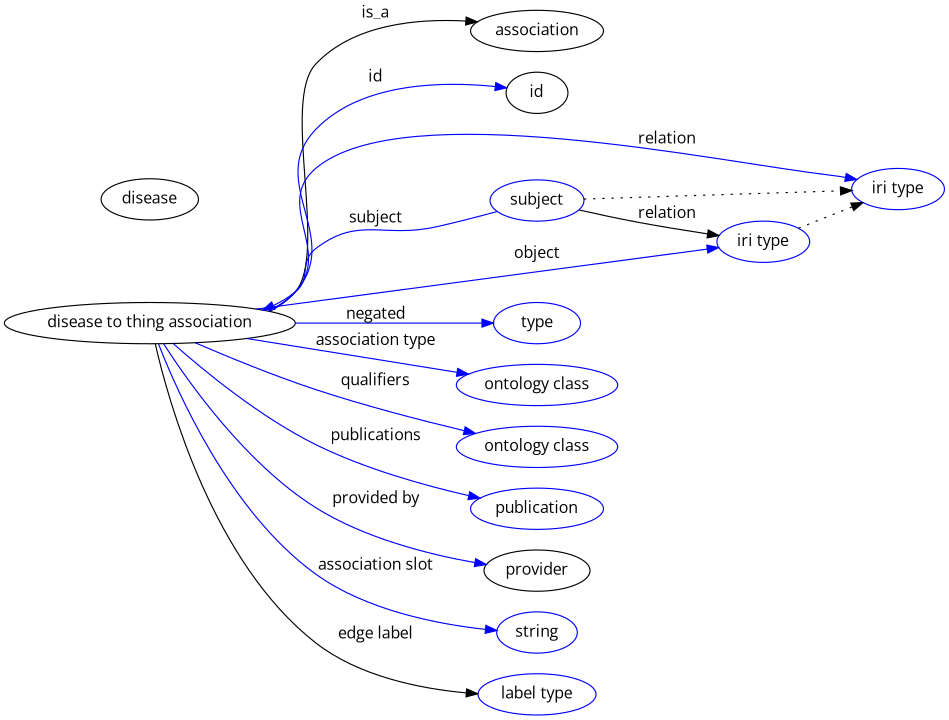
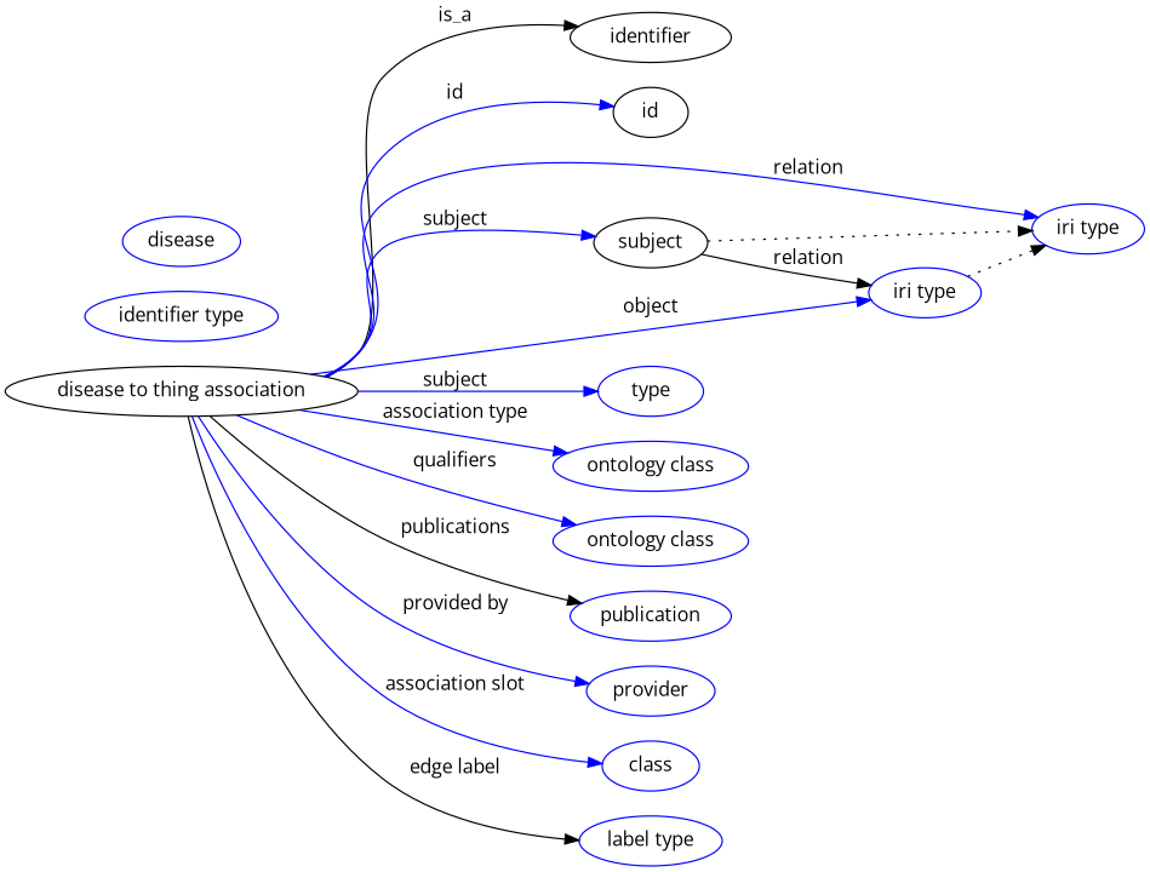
  digraph {
    fontname="Open Sans"
    rankdir=LR
    node [fontname="Open Sans" color=blue]
    edge [fontname="Open Sans" color=blue style=solid]
    n1 [height=0.5 label="disease to thing association" width=2.9619 color=""]
-   association [height=0.5 width=1.3723 color=""]
+   association [height=0.5 width=1.3723 label=identifier color=""]
    id [height=0.5 width=0.75 color=""]
-   subject [height=0.5 width=0.97656]
+   subject [height=0.5 width=0.97656 color=""]
    n5 [height=0.5 label="iri type" width=0.9834]
    n6 [height=0.5 label="iri type" width=0.9834]
    n7 [height=0.5 label=type width=1.0584]
    n8 [height=0.5 label="ontology class" width=1.6931]
    n9 [height=0.5 label="ontology class" width=1.6931]
    n10 [height=0.5 label=publication width=1.3859]
-   n11 [color=black height=0.5 label=provider width=1.1129]
-   n12 [height=0.5 label=string width=0.8403]
+   n11 [height=0.5 label=provider width=1.1129]
+   n12 [height=0.5 label=class width=0.8403]
    n13 [height=0.5 label="label type" width=1.2425]
-   n15 [color=black height=0.5 label=disease width=0.99011]
+   n14 [height=0.5 label="identifier type" width=1.652]
+   n15 [height=0.5 label=disease width=0.99011]
    n1 -> association [label=is_a color="" style=""]
    n1 -> id [label=id]
-   subject -> n1 [label=subject]
+   n1 -> subject [label=subject]
    n1 -> n5 [label=relation]
    n1 -> n6 [label=object]
-   n1 -> n7 [label=negated]
+   n1 -> n7 [label=subject]
    n1 -> n8 [label="association type"]
    n1 -> n9 [label=qualifiers]
-   n1 -> n10 [label=publications]
+   n1 -> n10 [color=black label=publications]
    n1 -> n11 [label="provided by"]
    n1 -> n12 [label="association slot"]
    n1 -> n13 [color=black label="edge label"]
    subject -> n5 [style=dotted color=""]
    subject -> n6 [label=relation color="" style=""]
    n6 -> n5 [style=dotted color=""]
  }
